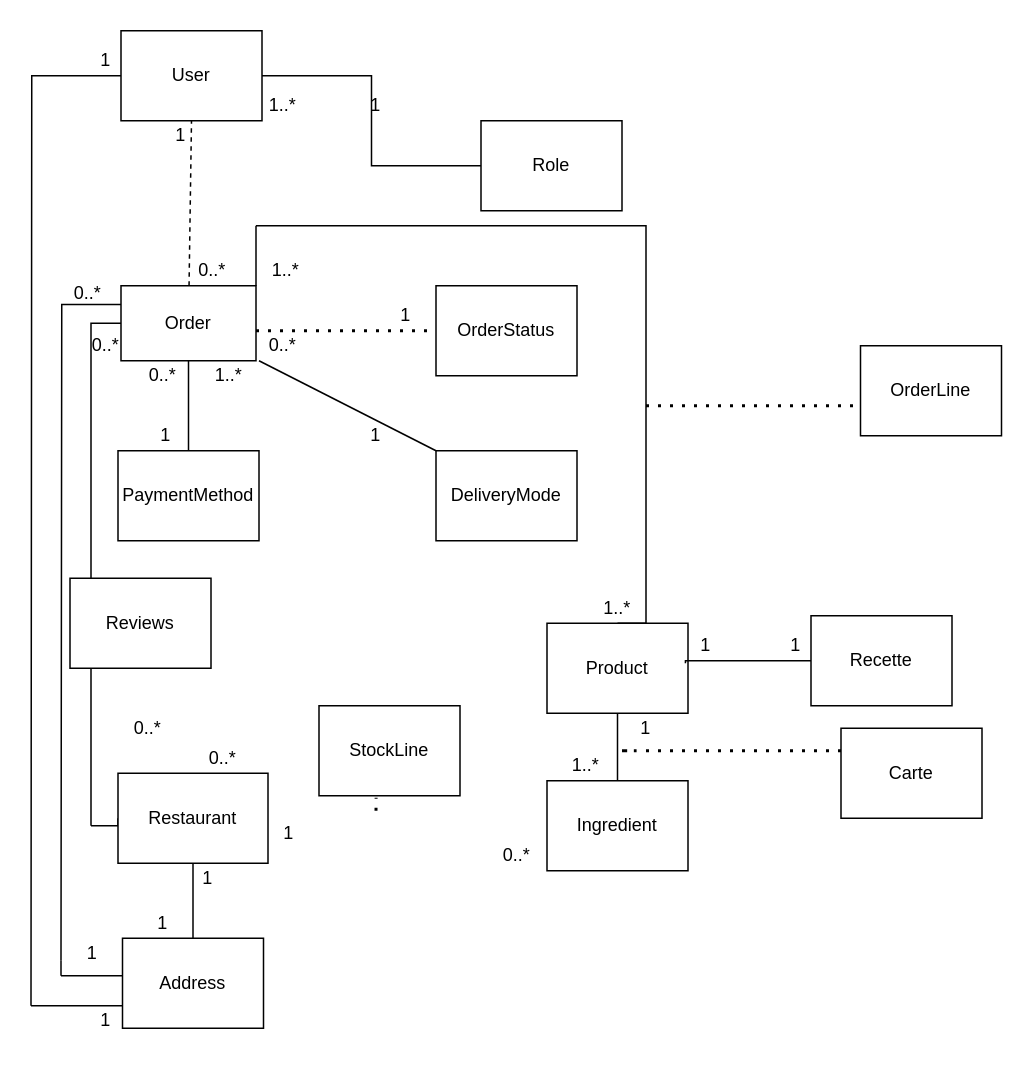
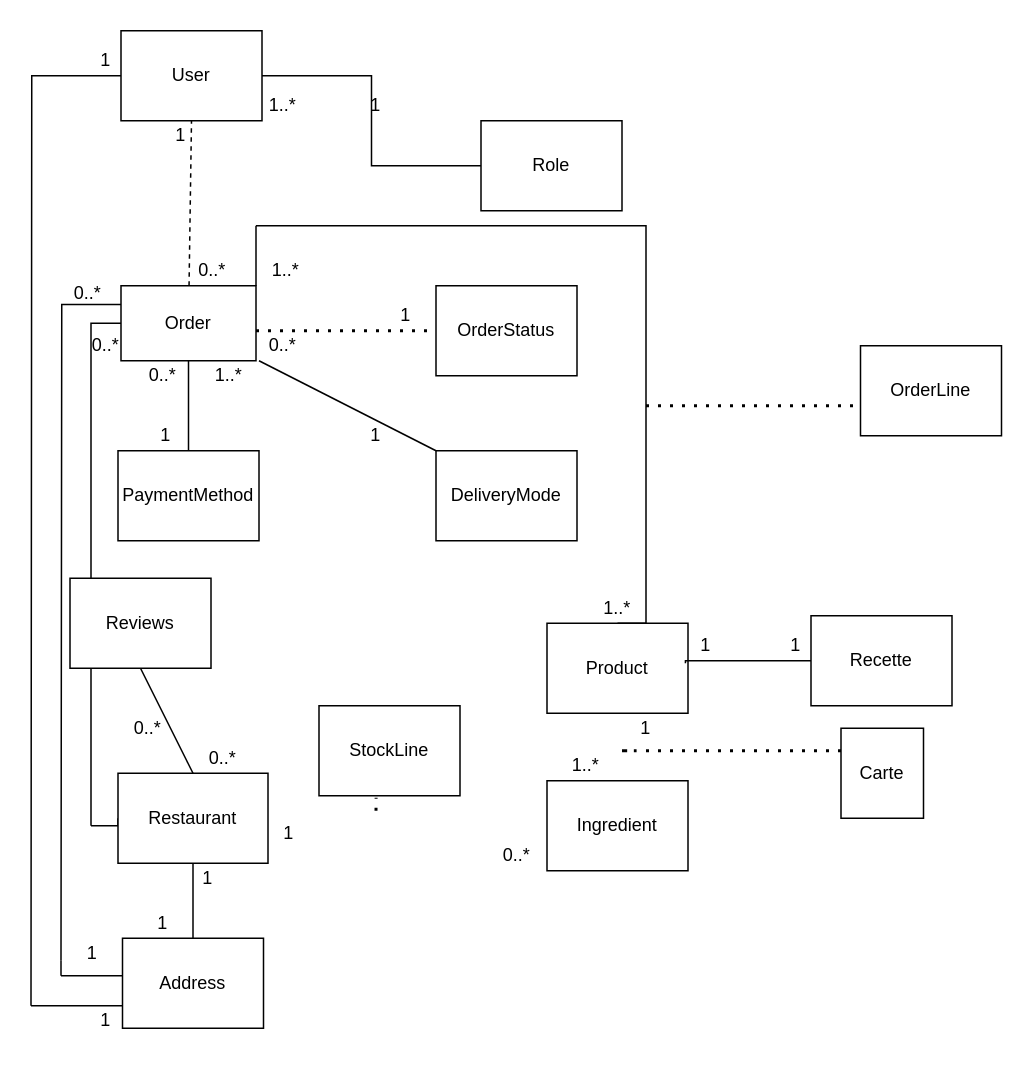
  <mxCell id="0" />
  <mxCell id="1" parent="0" />
  <mxCell id="2" value="Ingredient" style="rounded=0;whiteSpace=wrap;html=1;" parent="1" vertex="1"><mxGeometry x="364" y="520" width="94" height="60" as="geometry" /></mxCell>
  <mxCell id="3" style="edgeStyle=orthogonalEdgeStyle;rounded=0;orthogonalLoop=1;jettySize=auto;html=1;exitX=0;exitY=0.25;exitDx=0;exitDy=0;endArrow=none;endFill=0;strokeColor=#000000;" edge="1" parent="1"><mxGeometry relative="1" as="geometry"><mxPoint x="40" y="650" as="targetPoint" /><mxPoint x="103" y="650" as="sourcePoint" /></mxGeometry></mxCell>
  <mxCell id="4" style="edgeStyle=orthogonalEdgeStyle;rounded=0;orthogonalLoop=1;jettySize=auto;html=1;exitX=0;exitY=0.75;exitDx=0;exitDy=0;endArrow=none;endFill=0;strokeColor=#000000;" edge="1" parent="1" source="5"><mxGeometry relative="1" as="geometry"><mxPoint x="20" y="670" as="targetPoint" /></mxGeometry></mxCell>
  <mxCell id="5" value="Address" style="rounded=0;whiteSpace=wrap;html=1;" parent="1" vertex="1"><mxGeometry x="81" y="625" width="94" height="60" as="geometry" /></mxCell>
  <mxCell id="6" style="edgeStyle=orthogonalEdgeStyle;rounded=0;orthogonalLoop=1;jettySize=auto;html=1;exitX=0;exitY=0.5;exitDx=0;exitDy=0;endArrow=none;endFill=0;strokeColor=#000000;" edge="1" parent="1" source="7"><mxGeometry relative="1" as="geometry"><mxPoint x="60" y="550" as="targetPoint" /><Array as="points"><mxPoint x="78" y="550" /></Array></mxGeometry></mxCell>
  <mxCell id="7" value="Restaurant&lt;br&gt;" style="rounded=0;whiteSpace=wrap;html=1;" parent="1" vertex="1"><mxGeometry x="78" y="515" width="100" height="60" as="geometry" /></mxCell>
  <mxCell id="8" style="edgeStyle=orthogonalEdgeStyle;rounded=0;orthogonalLoop=1;jettySize=auto;html=1;exitX=0;exitY=0.5;exitDx=0;exitDy=0;endArrow=none;endFill=0;strokeColor=#000000;" edge="1" parent="1" source="10"><mxGeometry relative="1" as="geometry"><mxPoint x="60" y="550" as="targetPoint" /></mxGeometry></mxCell>
  <mxCell id="9" style="edgeStyle=orthogonalEdgeStyle;rounded=0;orthogonalLoop=1;jettySize=auto;html=1;exitX=0;exitY=0.25;exitDx=0;exitDy=0;endArrow=none;endFill=0;strokeColor=#000000;" edge="1" parent="1" source="10"><mxGeometry relative="1" as="geometry"><mxPoint x="40" y="640" as="targetPoint" /></mxGeometry></mxCell>
  <mxCell id="10" value="Order" style="rounded=0;whiteSpace=wrap;html=1;" parent="1" vertex="1"><mxGeometry x="80" y="190" width="90" height="50" as="geometry" /></mxCell>
  <mxCell id="11" value="OrderStatus" style="rounded=0;whiteSpace=wrap;html=1;" parent="1" vertex="1"><mxGeometry x="290" y="190" width="94" height="60" as="geometry" /></mxCell>
  <mxCell id="12" value="Role" style="rounded=0;whiteSpace=wrap;html=1;" parent="1" vertex="1"><mxGeometry x="320" y="80" width="94" height="60" as="geometry" /></mxCell>
- <mxCell id="13" style="edgeStyle=orthogonalEdgeStyle;rounded=0;orthogonalLoop=1;jettySize=auto;html=1;exitX=0.5;exitY=1;exitDx=0;exitDy=0;entryX=0.5;entryY=0;entryDx=0;entryDy=0;endArrow=none;endFill=0;strokeColor=#000000;" edge="1" parent="1" source="15" target="2"><mxGeometry relative="1" as="geometry" /></mxCell>
  <mxCell id="14" style="edgeStyle=orthogonalEdgeStyle;rounded=0;orthogonalLoop=1;jettySize=auto;html=1;exitX=0.5;exitY=0;exitDx=0;exitDy=0;endArrow=none;endFill=0;strokeColor=#000000;" edge="1" parent="1" source="15"><mxGeometry relative="1" as="geometry"><mxPoint x="170" y="150" as="targetPoint" /><Array as="points"><mxPoint x="430" y="415" /><mxPoint x="430" y="150" /></Array></mxGeometry></mxCell>
  <mxCell id="15" value="Product" style="rounded=0;whiteSpace=wrap;html=1;" parent="1" vertex="1"><mxGeometry x="364" y="415" width="94" height="60" as="geometry" /></mxCell>
  <mxCell id="16" style="edgeStyle=orthogonalEdgeStyle;rounded=0;orthogonalLoop=1;jettySize=auto;html=1;exitX=1;exitY=0.5;exitDx=0;exitDy=0;entryX=0;entryY=0.5;entryDx=0;entryDy=0;endArrow=none;endFill=0;" parent="1" source="18" target="12" edge="1"><mxGeometry relative="1" as="geometry" /></mxCell>
  <mxCell id="17" style="edgeStyle=orthogonalEdgeStyle;rounded=0;orthogonalLoop=1;jettySize=auto;html=1;endArrow=none;endFill=0;exitX=0;exitY=0.5;exitDx=0;exitDy=0;" edge="1" parent="1" source="18"><mxGeometry relative="1" as="geometry"><mxPoint x="20" y="670" as="targetPoint" /></mxGeometry></mxCell>
  <mxCell id="18" value="User" style="rounded=0;whiteSpace=wrap;html=1;" parent="1" vertex="1"><mxGeometry x="80" y="20" width="94" height="60" as="geometry" /></mxCell>
  <mxCell id="19" value="PaymentMethod" style="rounded=0;whiteSpace=wrap;html=1;" parent="1" vertex="1"><mxGeometry x="78" y="300" width="94" height="60" as="geometry" /></mxCell>
  <mxCell id="20" value="Reviews" style="rounded=0;whiteSpace=wrap;html=1;" parent="1" vertex="1"><mxGeometry x="46" y="385" width="94" height="60" as="geometry" /></mxCell>
  <mxCell id="21" value="Recette" style="rounded=0;whiteSpace=wrap;html=1;" parent="1" vertex="1"><mxGeometry x="540" y="410" width="94" height="60" as="geometry" /></mxCell>
- <mxCell id="22" value="Carte" style="rounded=0;whiteSpace=wrap;html=1;" parent="1" vertex="1"><mxGeometry x="560" y="485" width="94" height="60" as="geometry" /></mxCell>
+ <mxCell id="22" value="Carte" style="rounded=0;whiteSpace=wrap;html=1;" parent="1" vertex="1"><mxGeometry x="560" y="485" width="55" height="60" as="geometry" /></mxCell>
  <mxCell id="23" value="" style="endArrow=none;html=1;strokeColor=#000000;exitX=0.5;exitY=1;exitDx=0;exitDy=0;" parent="1" source="7" target="5" edge="1"><mxGeometry width="50" height="50" relative="1" as="geometry"><mxPoint x="258" y="415" as="sourcePoint" /><mxPoint x="308" y="365" as="targetPoint" /></mxGeometry></mxCell>
+ <mxCell id="24" value="" style="endArrow=none;html=1;strokeColor=#000000;exitX=0.5;exitY=0;exitDx=0;exitDy=0;entryX=0.5;entryY=1;entryDx=0;entryDy=0;" parent="1" source="7" target="20" edge="1"><mxGeometry width="50" height="50" relative="1" as="geometry"><mxPoint x="178" y="505" as="sourcePoint" /><mxPoint x="228" y="455" as="targetPoint" /></mxGeometry></mxCell>
  <mxCell id="25" value="" style="endArrow=none;html=1;strokeColor=#000000;entryX=0.5;entryY=1;entryDx=0;entryDy=0;dashed=1;" parent="1" source="10" target="18" edge="1"><mxGeometry width="50" height="50" relative="1" as="geometry"><mxPoint x="310" y="260" as="sourcePoint" /><mxPoint x="360" y="210" as="targetPoint" /></mxGeometry></mxCell>
  <mxCell id="26" value="" style="endArrow=none;dashed=1;html=1;dashPattern=1 3;strokeWidth=2;entryX=0;entryY=0.5;entryDx=0;entryDy=0;" parent="1" target="11" edge="1"><mxGeometry width="50" height="50" relative="1" as="geometry"><mxPoint x="170" y="220" as="sourcePoint" /><mxPoint x="360" y="210" as="targetPoint" /></mxGeometry></mxCell>
  <mxCell id="27" value="" style="endArrow=none;html=1;strokeColor=#000000;exitX=0.5;exitY=1;exitDx=0;exitDy=0;entryX=0.5;entryY=0;entryDx=0;entryDy=0;" parent="1" source="10" target="19" edge="1"><mxGeometry width="50" height="50" relative="1" as="geometry"><mxPoint x="310" y="260" as="sourcePoint" /><mxPoint x="360" y="210" as="targetPoint" /></mxGeometry></mxCell>
  <mxCell id="28" value="0..*" style="text;html=1;strokeColor=none;fillColor=none;align=center;verticalAlign=middle;whiteSpace=wrap;rounded=0;" parent="1" vertex="1"><mxGeometry x="168" y="220" width="40" height="20" as="geometry" /></mxCell>
  <mxCell id="29" value="1" style="text;html=1;strokeColor=none;fillColor=none;align=center;verticalAlign=middle;whiteSpace=wrap;rounded=0;" parent="1" vertex="1"><mxGeometry x="118" y="575" width="40" height="20" as="geometry" /></mxCell>
  <mxCell id="30" value="1" style="text;html=1;strokeColor=none;fillColor=none;align=center;verticalAlign=middle;whiteSpace=wrap;rounded=0;" parent="1" vertex="1"><mxGeometry x="88" y="605" width="40" height="20" as="geometry" /></mxCell>
  <mxCell id="31" value="0..*" style="text;html=1;strokeColor=none;fillColor=none;align=center;verticalAlign=middle;whiteSpace=wrap;rounded=0;" parent="1" vertex="1"><mxGeometry x="78" y="475" width="40" height="20" as="geometry" /></mxCell>
  <mxCell id="32" value="0..*" style="text;html=1;strokeColor=none;fillColor=none;align=center;verticalAlign=middle;whiteSpace=wrap;rounded=0;" parent="1" vertex="1"><mxGeometry x="128" y="495" width="40" height="20" as="geometry" /></mxCell>
  <mxCell id="33" value="1" style="text;html=1;strokeColor=none;fillColor=none;align=center;verticalAlign=middle;whiteSpace=wrap;rounded=0;" parent="1" vertex="1"><mxGeometry x="90" y="280" width="40" height="20" as="geometry" /></mxCell>
  <mxCell id="34" value="1..*" style="text;html=1;strokeColor=none;fillColor=none;align=center;verticalAlign=middle;whiteSpace=wrap;rounded=0;" parent="1" vertex="1"><mxGeometry x="168" y="60" width="40" height="20" as="geometry" /></mxCell>
  <mxCell id="35" value="1" style="text;html=1;strokeColor=none;fillColor=none;align=center;verticalAlign=middle;whiteSpace=wrap;rounded=0;" parent="1" vertex="1"><mxGeometry x="230" y="60" width="40" height="20" as="geometry" /></mxCell>
  <mxCell id="36" value="1" style="text;html=1;strokeColor=none;fillColor=none;align=center;verticalAlign=middle;whiteSpace=wrap;rounded=0;" vertex="1" parent="1"><mxGeometry x="100" y="80" width="40" height="20" as="geometry" /></mxCell>
  <mxCell id="37" value="0..*" style="text;html=1;strokeColor=none;fillColor=none;align=center;verticalAlign=middle;whiteSpace=wrap;rounded=0;" vertex="1" parent="1"><mxGeometry x="121" y="170" width="40" height="20" as="geometry" /></mxCell>
  <mxCell id="38" value="" style="endArrow=none;dashed=1;html=1;dashPattern=1 3;strokeWidth=2;exitX=0;exitY=0.25;exitDx=0;exitDy=0;" edge="1" parent="1" source="22"><mxGeometry width="50" height="50" relative="1" as="geometry"><mxPoint x="289" y="503" as="sourcePoint" /><mxPoint x="420" y="500" as="targetPoint" /><Array as="points"><mxPoint x="420" y="500" /><mxPoint x="410" y="500" /></Array></mxGeometry></mxCell>
  <mxCell id="39" value="" style="endArrow=none;html=1;strokeColor=#000000;" edge="1" parent="1"><mxGeometry width="50" height="50" relative="1" as="geometry"><mxPoint x="40" y="640" as="sourcePoint" /><mxPoint x="40" y="650" as="targetPoint" /></mxGeometry></mxCell>
  <mxCell id="40" value="1" style="text;html=1;strokeColor=none;fillColor=none;align=center;verticalAlign=middle;whiteSpace=wrap;rounded=0;" vertex="1" parent="1"><mxGeometry x="510" y="420" width="40" height="20" as="geometry" /></mxCell>
  <mxCell id="41" value="1..*" style="text;html=1;strokeColor=none;fillColor=none;align=center;verticalAlign=middle;whiteSpace=wrap;rounded=0;" vertex="1" parent="1"><mxGeometry x="370" y="500" width="40" height="20" as="geometry" /></mxCell>
  <mxCell id="42" value="1" style="text;html=1;strokeColor=none;fillColor=none;align=center;verticalAlign=middle;whiteSpace=wrap;rounded=0;" vertex="1" parent="1"><mxGeometry x="410" y="475" width="40" height="20" as="geometry" /></mxCell>
  <mxCell id="43" style="edgeStyle=orthogonalEdgeStyle;rounded=0;orthogonalLoop=1;jettySize=auto;html=1;exitX=0.157;exitY=1.083;exitDx=0;exitDy=0;entryX=0;entryY=0.5;entryDx=0;entryDy=0;endArrow=none;endFill=0;strokeColor=#000000;exitPerimeter=0;" edge="1" parent="1" source="44" target="21"><mxGeometry relative="1" as="geometry"><Array as="points"><mxPoint x="456" y="440" /></Array></mxGeometry></mxCell>
  <mxCell id="44" value="1" style="text;html=1;strokeColor=none;fillColor=none;align=center;verticalAlign=middle;whiteSpace=wrap;rounded=0;" vertex="1" parent="1"><mxGeometry x="450" y="420" width="40" height="20" as="geometry" /></mxCell>
  <mxCell id="45" value="1" style="text;html=1;strokeColor=none;fillColor=none;align=center;verticalAlign=middle;whiteSpace=wrap;rounded=0;" vertex="1" parent="1"><mxGeometry x="50" y="670" width="40" height="20" as="geometry" /></mxCell>
  <mxCell id="46" value="1" style="text;html=1;strokeColor=none;fillColor=none;align=center;verticalAlign=middle;whiteSpace=wrap;rounded=0;" vertex="1" parent="1"><mxGeometry x="50" y="30" width="40" height="20" as="geometry" /></mxCell>
  <mxCell id="47" value="1" style="text;html=1;strokeColor=none;fillColor=none;align=center;verticalAlign=middle;whiteSpace=wrap;rounded=0;" vertex="1" parent="1"><mxGeometry x="41" y="625" width="40" height="20" as="geometry" /></mxCell>
  <mxCell id="48" value="0..*" style="text;html=1;strokeColor=none;fillColor=none;align=center;verticalAlign=middle;whiteSpace=wrap;rounded=0;" vertex="1" parent="1"><mxGeometry x="38" y="185" width="40" height="20" as="geometry" /></mxCell>
  <mxCell id="49" value="1..*" style="text;html=1;strokeColor=none;fillColor=none;align=center;verticalAlign=middle;whiteSpace=wrap;rounded=0;" vertex="1" parent="1"><mxGeometry x="132" y="240" width="40" height="20" as="geometry" /></mxCell>
  <mxCell id="50" value="0..*" style="text;html=1;strokeColor=none;fillColor=none;align=center;verticalAlign=middle;whiteSpace=wrap;rounded=0;" vertex="1" parent="1"><mxGeometry x="324" y="560" width="40" height="20" as="geometry" /></mxCell>
  <mxCell id="51" value="0..*" style="text;html=1;strokeColor=none;fillColor=none;align=center;verticalAlign=middle;whiteSpace=wrap;rounded=0;" vertex="1" parent="1"><mxGeometry x="50" y="220" width="40" height="20" as="geometry" /></mxCell>
  <mxCell id="52" value="1" style="text;html=1;strokeColor=none;fillColor=none;align=center;verticalAlign=middle;whiteSpace=wrap;rounded=0;" vertex="1" parent="1"><mxGeometry x="172" y="545" width="40" height="20" as="geometry" /></mxCell>
  <mxCell id="53" value="1" style="text;html=1;strokeColor=none;fillColor=none;align=center;verticalAlign=middle;whiteSpace=wrap;rounded=0;" vertex="1" parent="1"><mxGeometry x="250" y="200" width="40" height="20" as="geometry" /></mxCell>
  <mxCell id="54" value="DeliveryMode" style="rounded=0;whiteSpace=wrap;html=1;" vertex="1" parent="1"><mxGeometry x="290" y="300" width="94" height="60" as="geometry" /></mxCell>
  <mxCell id="55" value="StockLine" style="rounded=0;whiteSpace=wrap;html=1;" vertex="1" parent="1"><mxGeometry x="212" y="470" width="94" height="60" as="geometry" /></mxCell>
  <mxCell id="56" value="" style="endArrow=none;dashed=1;html=1;dashPattern=1 3;strokeWidth=2;entryX=0.405;entryY=1.021;entryDx=0;entryDy=0;entryPerimeter=0;" edge="1" parent="1" target="55"><mxGeometry width="50" height="50" relative="1" as="geometry"><mxPoint x="250" y="540" as="sourcePoint" /><mxPoint x="300" y="470" as="targetPoint" /></mxGeometry></mxCell>
  <mxCell id="57" value="" style="endArrow=none;html=1;strokeColor=#000000;exitX=1;exitY=0;exitDx=0;exitDy=0;" edge="1" parent="1" source="10"><mxGeometry width="50" height="50" relative="1" as="geometry"><mxPoint x="290" y="410" as="sourcePoint" /><mxPoint x="170" y="150" as="targetPoint" /></mxGeometry></mxCell>
  <mxCell id="58" value="OrderLine" style="rounded=0;whiteSpace=wrap;html=1;" vertex="1" parent="1"><mxGeometry x="573" y="230" width="94" height="60" as="geometry" /></mxCell>
  <mxCell id="59" value="" style="endArrow=none;dashed=1;html=1;dashPattern=1 3;strokeWidth=2;" edge="1" parent="1"><mxGeometry width="50" height="50" relative="1" as="geometry"><mxPoint x="430" y="270" as="sourcePoint" /><mxPoint x="570" y="270" as="targetPoint" /></mxGeometry></mxCell>
  <mxCell id="60" value="" style="endArrow=none;html=1;strokeColor=#000000;exitX=1;exitY=0;exitDx=0;exitDy=0;entryX=0;entryY=0;entryDx=0;entryDy=0;" edge="1" parent="1" source="49" target="54"><mxGeometry width="50" height="50" relative="1" as="geometry"><mxPoint x="135" y="250" as="sourcePoint" /><mxPoint x="135" y="310" as="targetPoint" /></mxGeometry></mxCell>
  <mxCell id="61" value="1" style="text;html=1;strokeColor=none;fillColor=none;align=center;verticalAlign=middle;whiteSpace=wrap;rounded=0;" vertex="1" parent="1"><mxGeometry x="230" y="280" width="40" height="20" as="geometry" /></mxCell>
  <mxCell id="62" value="0..*" style="text;html=1;strokeColor=none;fillColor=none;align=center;verticalAlign=middle;whiteSpace=wrap;rounded=0;" vertex="1" parent="1"><mxGeometry x="88" y="240" width="40" height="20" as="geometry" /></mxCell>
  <mxCell id="63" value="1..*" style="text;html=1;strokeColor=none;fillColor=none;align=center;verticalAlign=middle;whiteSpace=wrap;rounded=0;" vertex="1" parent="1"><mxGeometry x="170" y="170" width="40" height="20" as="geometry" /></mxCell>
  <mxCell id="64" value="1..*" style="text;html=1;strokeColor=none;fillColor=none;align=center;verticalAlign=middle;whiteSpace=wrap;rounded=0;" vertex="1" parent="1"><mxGeometry x="391" y="395" width="40" height="20" as="geometry" /></mxCell>
